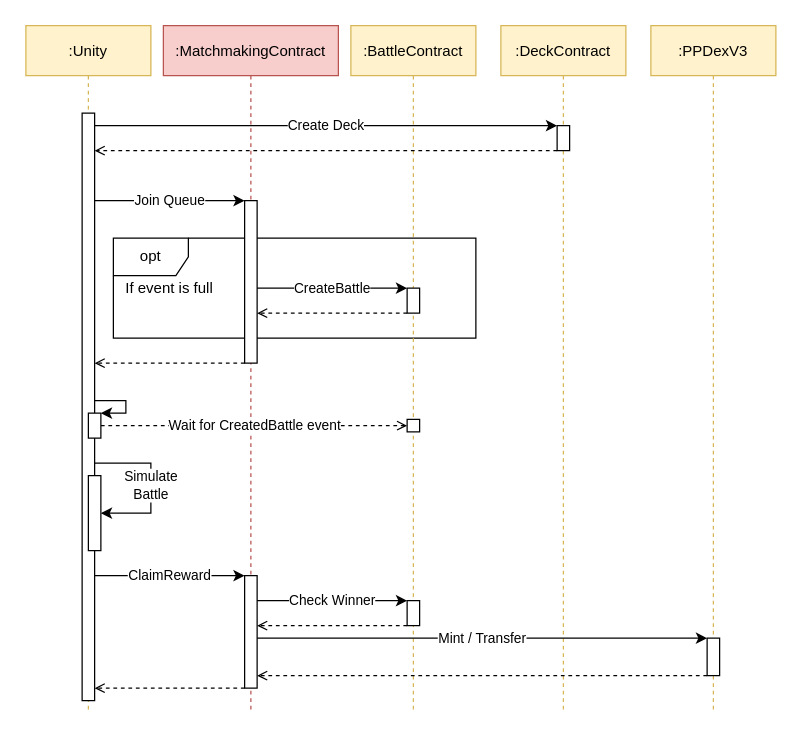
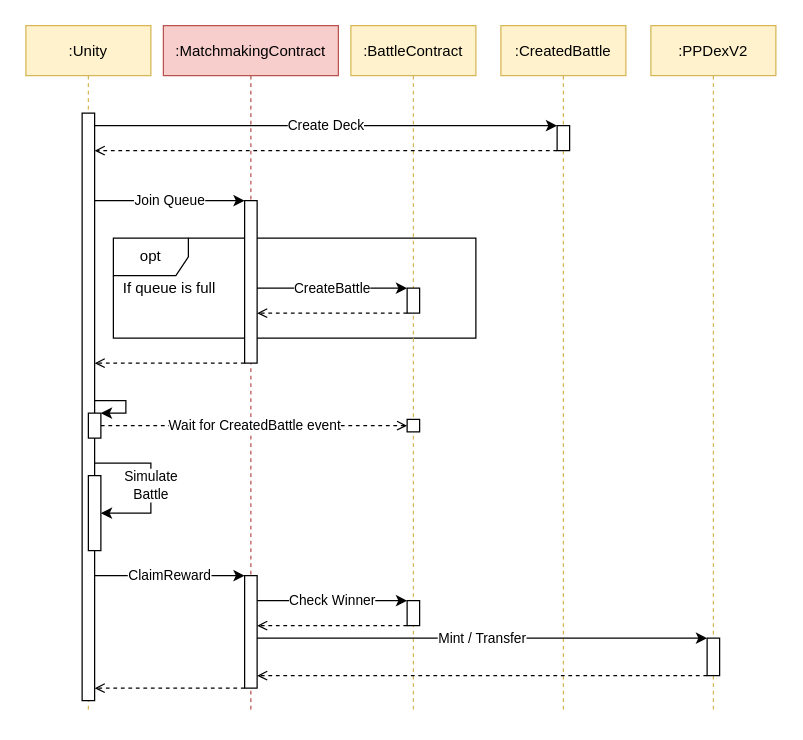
  <mxCell id="0" />
  <mxCell id="1" parent="0" />
  <mxCell id="2" value="opt" style="shape=umlFrame;whiteSpace=wrap;html=1;" parent="1" vertex="1"><mxGeometry x="90" y="190" width="290" height="80" as="geometry" /></mxCell>
  <mxCell id="3" value=":BattleContract" style="shape=umlLifeline;perimeter=lifelinePerimeter;container=1;collapsible=0;recursiveResize=0;rounded=0;shadow=0;strokeWidth=1;fillColor=#fff2cc;strokeColor=#d6b656;" parent="1" vertex="1"><mxGeometry x="280" y="20" width="100" height="550" as="geometry" /></mxCell>
  <mxCell id="4" value="" style="points=[];perimeter=orthogonalPerimeter;rounded=0;shadow=0;strokeWidth=1;" parent="3" vertex="1"><mxGeometry x="45" y="210" width="10" height="20" as="geometry" /></mxCell>
  <mxCell id="5" value="" style="points=[];perimeter=orthogonalPerimeter;rounded=0;shadow=0;strokeWidth=1;" parent="3" vertex="1"><mxGeometry x="45" y="315" width="10" height="10" as="geometry" /></mxCell>
  <mxCell id="6" value="" style="points=[];perimeter=orthogonalPerimeter;rounded=0;shadow=0;strokeWidth=1;" parent="3" vertex="1"><mxGeometry x="45" y="460" width="10" height="20" as="geometry" /></mxCell>
  <mxCell id="7" value=":Unity" style="shape=umlLifeline;perimeter=lifelinePerimeter;container=1;collapsible=0;recursiveResize=0;rounded=0;shadow=0;strokeWidth=1;fillColor=#fff2cc;strokeColor=#d6b656;" parent="1" vertex="1"><mxGeometry x="20" y="20" width="100" height="550" as="geometry" /></mxCell>
  <mxCell id="8" value="Simulate&lt;br&gt;Battle" style="edgeStyle=orthogonalEdgeStyle;rounded=0;orthogonalLoop=1;jettySize=auto;html=1;endArrow=classic;" parent="7" source="9" target="10" edge="1"><mxGeometry relative="1" as="geometry"><Array as="points"><mxPoint x="100" y="350" /><mxPoint x="100" y="390" /></Array></mxGeometry></mxCell>
  <mxCell id="9" value="" style="points=[];perimeter=orthogonalPerimeter;rounded=0;shadow=0;strokeWidth=1;" parent="7" vertex="1"><mxGeometry x="45" y="70" width="10" height="470" as="geometry" /></mxCell>
  <mxCell id="10" value="" style="points=[];perimeter=orthogonalPerimeter;rounded=0;shadow=0;strokeWidth=1;" parent="7" vertex="1"><mxGeometry x="50" y="360" width="10" height="60" as="geometry" /></mxCell>
- <mxCell id="11" value=":DeckContract" style="shape=umlLifeline;perimeter=lifelinePerimeter;container=1;collapsible=0;recursiveResize=0;rounded=0;shadow=0;strokeWidth=1;fillColor=#fff2cc;strokeColor=#d6b656;" parent="1" vertex="1"><mxGeometry x="400" y="20" width="100" height="550" as="geometry" /></mxCell>
+ <mxCell id="11" value=":CreatedBattle" style="shape=umlLifeline;perimeter=lifelinePerimeter;container=1;collapsible=0;recursiveResize=0;rounded=0;shadow=0;strokeWidth=1;fillColor=#fff2cc;strokeColor=#d6b656;" parent="1" vertex="1"><mxGeometry x="400" y="20" width="100" height="550" as="geometry" /></mxCell>
  <mxCell id="12" value="" style="points=[];perimeter=orthogonalPerimeter;rounded=0;shadow=0;strokeWidth=1;" parent="11" vertex="1"><mxGeometry x="45" y="80" width="10" height="20" as="geometry" /></mxCell>
  <mxCell id="13" value="Create Deck" style="edgeStyle=orthogonalEdgeStyle;rounded=0;orthogonalLoop=1;jettySize=auto;html=1;" parent="1" source="9" target="12" edge="1"><mxGeometry relative="1" as="geometry"><Array as="points"><mxPoint x="180" y="100" /><mxPoint x="180" y="100" /></Array></mxGeometry></mxCell>
  <mxCell id="14" style="edgeStyle=orthogonalEdgeStyle;rounded=0;orthogonalLoop=1;jettySize=auto;html=1;dashed=1;endArrow=open;endFill=0;" parent="1" source="12" target="9" edge="1"><mxGeometry relative="1" as="geometry"><Array as="points"><mxPoint x="290" y="120" /><mxPoint x="290" y="120" /></Array></mxGeometry></mxCell>
  <mxCell id="15" value=":MatchmakingContract" style="shape=umlLifeline;perimeter=lifelinePerimeter;container=1;collapsible=0;recursiveResize=0;rounded=0;shadow=0;strokeWidth=1;fillColor=#f8cecc;strokeColor=#b85450;" parent="1" vertex="1"><mxGeometry x="130" y="20" width="140" height="550" as="geometry" /></mxCell>
  <mxCell id="16" value="" style="points=[];perimeter=orthogonalPerimeter;rounded=0;shadow=0;strokeWidth=1;" parent="15" vertex="1"><mxGeometry x="65" y="140" width="10" height="130" as="geometry" /></mxCell>
  <mxCell id="17" value="" style="points=[];perimeter=orthogonalPerimeter;rounded=0;shadow=0;strokeWidth=1;" parent="15" vertex="1"><mxGeometry x="65" y="440" width="10" height="90" as="geometry" /></mxCell>
  <mxCell id="18" value="Join Queue" style="edgeStyle=orthogonalEdgeStyle;rounded=0;orthogonalLoop=1;jettySize=auto;html=1;endArrow=classic;" parent="1" target="16" edge="1"><mxGeometry relative="1" as="geometry"><mxPoint x="75" y="160" as="sourcePoint" /><Array as="points"><mxPoint x="140" y="160" /><mxPoint x="140" y="160" /></Array></mxGeometry></mxCell>
  <mxCell id="19" style="edgeStyle=orthogonalEdgeStyle;rounded=0;orthogonalLoop=1;jettySize=auto;html=1;dashed=1;endArrow=open;endFill=0;" parent="1" source="16" target="9" edge="1"><mxGeometry relative="1" as="geometry"><Array as="points"><mxPoint x="120" y="290" /><mxPoint x="120" y="290" /></Array></mxGeometry></mxCell>
  <mxCell id="20" value="CreateBattle" style="edgeStyle=orthogonalEdgeStyle;rounded=0;orthogonalLoop=1;jettySize=auto;html=1;endArrow=classic;" parent="1" source="16" target="4" edge="1"><mxGeometry relative="1" as="geometry"><Array as="points"><mxPoint x="300" y="230" /><mxPoint x="300" y="230" /></Array></mxGeometry></mxCell>
  <mxCell id="21" style="edgeStyle=orthogonalEdgeStyle;rounded=0;orthogonalLoop=1;jettySize=auto;html=1;dashed=1;endArrow=open;endFill=0;" parent="1" source="4" target="16" edge="1"><mxGeometry relative="1" as="geometry"><Array as="points"><mxPoint x="270" y="250" /><mxPoint x="270" y="250" /></Array></mxGeometry></mxCell>
- <mxCell id="22" value="If event is full" style="text;html=1;strokeColor=none;fillColor=none;align=center;verticalAlign=middle;whiteSpace=wrap;rounded=0;" parent="1" vertex="1"><mxGeometry x="80" y="220" width="110" height="20" as="geometry" /></mxCell>
+ <mxCell id="22" value="If queue is full" style="text;html=1;strokeColor=none;fillColor=none;align=center;verticalAlign=middle;whiteSpace=wrap;rounded=0;" parent="1" vertex="1"><mxGeometry x="80" y="220" width="110" height="20" as="geometry" /></mxCell>
  <mxCell id="23" value="Wait for CreatedBattle event" style="edgeStyle=orthogonalEdgeStyle;rounded=0;orthogonalLoop=1;jettySize=auto;html=1;endArrow=open;dashed=1;endFill=0;" parent="1" source="24" target="5" edge="1"><mxGeometry relative="1" as="geometry" /></mxCell>
  <mxCell id="24" value="" style="points=[];perimeter=orthogonalPerimeter;rounded=0;shadow=0;strokeWidth=1;" parent="1" vertex="1"><mxGeometry x="70" y="330" width="10" height="20" as="geometry" /></mxCell>
  <mxCell id="25" style="edgeStyle=orthogonalEdgeStyle;rounded=0;orthogonalLoop=1;jettySize=auto;html=1;endArrow=classic;entryX=1;entryY=0;entryDx=0;entryDy=0;entryPerimeter=0;" parent="1" source="9" target="24" edge="1"><mxGeometry relative="1" as="geometry"><Array as="points"><mxPoint x="100" y="320" /><mxPoint x="100" y="330" /></Array></mxGeometry></mxCell>
  <mxCell id="26" value="ClaimReward" style="edgeStyle=orthogonalEdgeStyle;rounded=0;orthogonalLoop=1;jettySize=auto;html=1;endArrow=classic;" parent="1" source="9" target="17" edge="1"><mxGeometry relative="1" as="geometry"><Array as="points"><mxPoint x="140" y="460" /><mxPoint x="140" y="460" /></Array></mxGeometry></mxCell>
  <mxCell id="27" value="Check Winner" style="edgeStyle=orthogonalEdgeStyle;rounded=0;orthogonalLoop=1;jettySize=auto;html=1;endArrow=classic;" parent="1" source="17" target="6" edge="1"><mxGeometry relative="1" as="geometry"><Array as="points"><mxPoint x="270" y="480" /><mxPoint x="270" y="480" /></Array></mxGeometry></mxCell>
  <mxCell id="28" style="edgeStyle=orthogonalEdgeStyle;rounded=0;orthogonalLoop=1;jettySize=auto;html=1;dashed=1;endArrow=open;endFill=0;" parent="1" source="6" target="17" edge="1"><mxGeometry relative="1" as="geometry"><Array as="points"><mxPoint x="270" y="500" /><mxPoint x="270" y="500" /></Array></mxGeometry></mxCell>
  <mxCell id="29" style="edgeStyle=orthogonalEdgeStyle;rounded=0;orthogonalLoop=1;jettySize=auto;html=1;dashed=1;endArrow=open;endFill=0;" parent="1" source="17" target="9" edge="1"><mxGeometry relative="1" as="geometry"><Array as="points"><mxPoint x="140" y="550" /><mxPoint x="140" y="550" /></Array></mxGeometry></mxCell>
- <mxCell id="30" value=":PPDexV3" style="shape=umlLifeline;perimeter=lifelinePerimeter;container=1;collapsible=0;recursiveResize=0;rounded=0;shadow=0;strokeWidth=1;fillColor=#fff2cc;strokeColor=#d6b656;" parent="1" vertex="1"><mxGeometry x="520" y="20" width="100" height="550" as="geometry" /></mxCell>
+ <mxCell id="30" value=":PPDexV2" style="shape=umlLifeline;perimeter=lifelinePerimeter;container=1;collapsible=0;recursiveResize=0;rounded=0;shadow=0;strokeWidth=1;fillColor=#fff2cc;strokeColor=#d6b656;" parent="1" vertex="1"><mxGeometry x="520" y="20" width="100" height="550" as="geometry" /></mxCell>
  <mxCell id="31" value="" style="points=[];perimeter=orthogonalPerimeter;rounded=0;shadow=0;strokeWidth=1;" parent="30" vertex="1"><mxGeometry x="45" y="490" width="10" height="30" as="geometry" /></mxCell>
  <mxCell id="32" value="Mint / Transfer" style="edgeStyle=orthogonalEdgeStyle;rounded=0;orthogonalLoop=1;jettySize=auto;html=1;endArrow=classic;" parent="1" source="17" target="31" edge="1"><mxGeometry relative="1" as="geometry"><Array as="points"><mxPoint x="530" y="510" /><mxPoint x="530" y="510" /></Array></mxGeometry></mxCell>
  <mxCell id="33" style="edgeStyle=orthogonalEdgeStyle;rounded=0;orthogonalLoop=1;jettySize=auto;html=1;dashed=1;endArrow=open;endFill=0;" parent="1" source="31" target="17" edge="1"><mxGeometry relative="1" as="geometry"><Array as="points"><mxPoint x="530" y="540" /><mxPoint x="530" y="540" /></Array></mxGeometry></mxCell>
